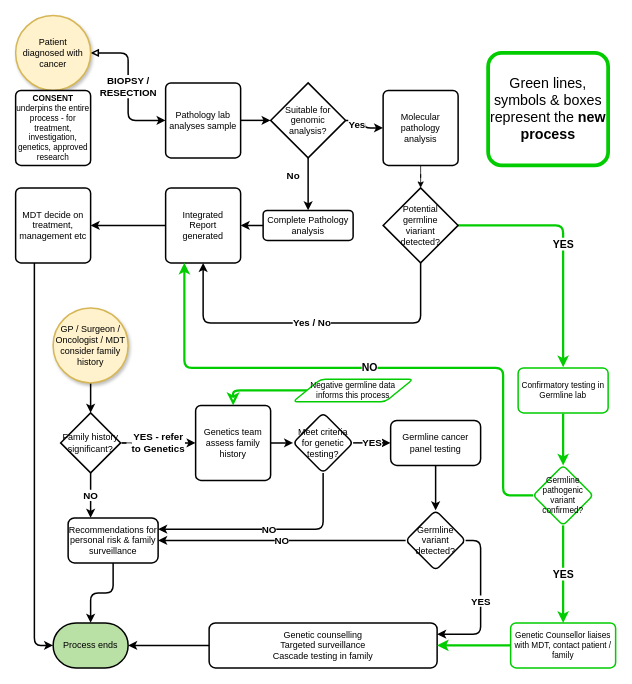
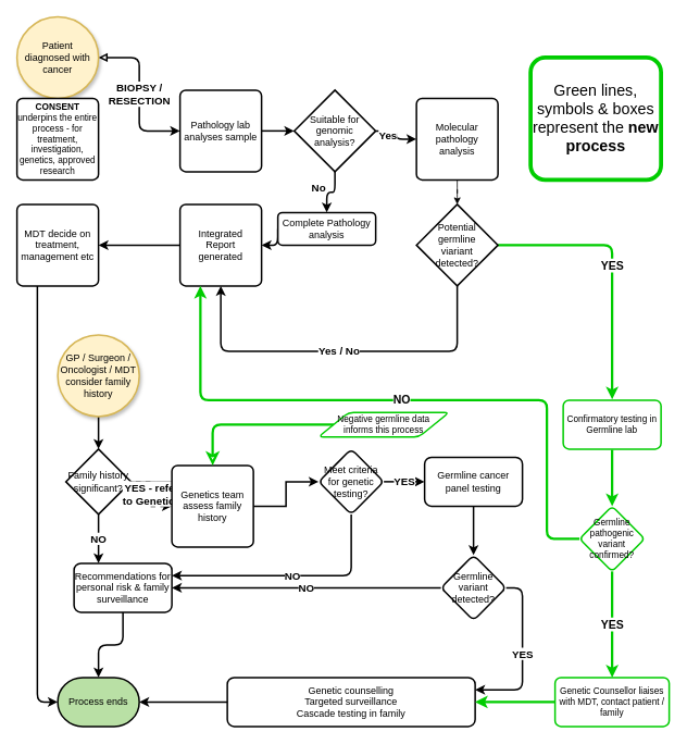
  <mxCell id="0" />
  <mxCell id="1" parent="0" />
  <mxCell id="2" value="BIOPSY / &lt;br&gt;RESECTION" style="edgeStyle=orthogonalEdgeStyle;rounded=1;orthogonalLoop=1;jettySize=auto;html=1;exitX=0;exitY=0.5;exitDx=0;exitDy=0;entryX=1;entryY=0.5;entryDx=0;entryDy=0;endArrow=block;fontSize=13;startArrow=classic;startFill=1;endFill=0;fontStyle=1;strokeWidth=2;entryPerimeter=0;" edge="1" parent="1" source="7" target="19"><mxGeometry relative="1" as="geometry"><mxPoint x="370" y="-40" as="sourcePoint" /><mxPoint x="290" y="-50" as="targetPoint" /></mxGeometry></mxCell>
  <mxCell id="3" value="No" style="rounded=1;html=1;jettySize=auto;orthogonalLoop=1;fontSize=13;endArrow=none;endFill=0;endSize=8;strokeWidth=2;shadow=0;labelBackgroundColor=default;edgeStyle=orthogonalEdgeStyle;startArrow=classic;startFill=1;fontStyle=1;entryX=0.5;entryY=1;entryDx=0;entryDy=0;entryPerimeter=0;" parent="1" source="5" target="8" edge="1"><mxGeometry x="0.333" y="20" relative="1" as="geometry"><mxPoint as="offset" /></mxGeometry></mxCell>
  <mxCell id="4" style="edgeStyle=orthogonalEdgeStyle;rounded=1;orthogonalLoop=1;jettySize=auto;html=1;endArrow=none;fontSize=13;startArrow=classic;startFill=1;endFill=0;fontStyle=1;strokeWidth=2;exitX=1;exitY=0.5;exitDx=0;exitDy=0;" edge="1" parent="1" source="16" target="5"><mxGeometry relative="1" as="geometry" /></mxCell>
- <mxCell id="5" value="Complete Pathology analysis" style="rounded=1;whiteSpace=wrap;html=1;fontSize=12;glass=0;strokeWidth=2;shadow=0;arcSize=14;" parent="1" vertex="1"><mxGeometry x="350" y="280" width="120" height="40" as="geometry" /></mxCell>
+ <mxCell id="5" value="Complete Pathology analysis" style="rounded=1;whiteSpace=wrap;html=1;fontSize=12;glass=0;strokeWidth=2;shadow=0;arcSize=14;" parent="1" vertex="1"><mxGeometry x="340" y="260" width="120" height="40" as="geometry" /></mxCell>
  <mxCell id="6" style="edgeStyle=orthogonalEdgeStyle;rounded=1;orthogonalLoop=1;jettySize=auto;html=1;endArrow=none;fontSize=13;endFill=0;endSize=8;strokeWidth=2;shadow=0;startArrow=classic;startFill=1;fontStyle=1;exitX=0;exitY=0.5;exitDx=0;exitDy=0;exitPerimeter=0;" edge="1" parent="1" source="8" target="7"><mxGeometry relative="1" as="geometry" /></mxCell>
  <mxCell id="7" value="Pathology lab analyses sample" style="rounded=1;whiteSpace=wrap;html=1;absoluteArcSize=1;arcSize=14;strokeWidth=2;" vertex="1" parent="1"><mxGeometry x="220" y="110" width="100" height="100" as="geometry" /></mxCell>
  <mxCell id="8" value="Suitable for genomic analysis?" style="strokeWidth=2;html=1;shape=mxgraph.flowchart.decision;whiteSpace=wrap;rounded=1;arcSize=14;" vertex="1" parent="1"><mxGeometry x="360" y="110" width="100" height="100" as="geometry" /></mxCell>
  <mxCell id="9" value="Yes" style="edgeStyle=orthogonalEdgeStyle;rounded=1;html=1;jettySize=auto;orthogonalLoop=1;fontSize=13;endArrow=none;endFill=0;endSize=8;strokeWidth=2;shadow=0;labelBackgroundColor=default;exitX=0;exitY=0.5;exitDx=0;exitDy=0;entryX=1;entryY=0.5;entryDx=0;entryDy=0;startArrow=classic;startFill=1;fontStyle=1;entryPerimeter=0;" edge="1" parent="1" source="11" target="8"><mxGeometry y="10" relative="1" as="geometry"><mxPoint as="offset" /><mxPoint x="750" y="181" as="sourcePoint" /><mxPoint x="700" y="180" as="targetPoint" /><Array as="points" /></mxGeometry></mxCell>
  <mxCell id="10" style="edgeStyle=orthogonalEdgeStyle;rounded=1;orthogonalLoop=1;jettySize=auto;html=1;entryX=0.5;entryY=0;entryDx=0;entryDy=0;entryPerimeter=0;" edge="1" parent="1" source="11" target="14"><mxGeometry relative="1" as="geometry" /></mxCell>
  <mxCell id="11" value="Molecular pathology analysis" style="rounded=1;whiteSpace=wrap;html=1;absoluteArcSize=1;arcSize=14;strokeWidth=2;" vertex="1" parent="1"><mxGeometry x="510" y="120" width="100" height="100" as="geometry" /></mxCell>
  <mxCell id="12" value="Yes / No" style="edgeStyle=orthogonalEdgeStyle;rounded=1;orthogonalLoop=1;jettySize=auto;html=1;entryX=0.5;entryY=1;entryDx=0;entryDy=0;exitX=0.5;exitY=1;exitDx=0;exitDy=0;endArrow=none;fontSize=13;startArrow=classic;startFill=1;endFill=0;fontStyle=1;strokeWidth=2;entryPerimeter=0;" edge="1" parent="1" source="16" target="14"><mxGeometry relative="1" as="geometry"><Array as="points"><mxPoint x="270" y="430" /><mxPoint x="560" y="430" /></Array></mxGeometry></mxCell>
  <mxCell id="13" value="YES" style="edgeStyle=orthogonalEdgeStyle;shape=connector;rounded=1;orthogonalLoop=1;jettySize=auto;html=1;labelBackgroundColor=default;strokeColor=#00CC00;fontFamily=Helvetica;fontSize=14;fontColor=default;endArrow=classic;strokeWidth=3;fontStyle=1" edge="1" parent="1" source="14" target="42"><mxGeometry relative="1" as="geometry" /></mxCell>
  <mxCell id="14" value="Potential &lt;br&gt;germline &lt;br&gt;viariant &lt;br&gt;detected?" style="strokeWidth=2;html=1;shape=mxgraph.flowchart.decision;whiteSpace=wrap;rounded=1;arcSize=14;" vertex="1" parent="1"><mxGeometry x="510" y="250" width="100" height="100" as="geometry" /></mxCell>
  <mxCell id="15" style="edgeStyle=orthogonalEdgeStyle;rounded=1;orthogonalLoop=1;jettySize=auto;html=1;endArrow=none;fontSize=13;startArrow=classic;startFill=1;endFill=0;fontStyle=1;strokeWidth=2;exitX=1;exitY=0.5;exitDx=0;exitDy=0;" edge="1" parent="1" source="18" target="16"><mxGeometry relative="1" as="geometry" /></mxCell>
  <mxCell id="16" value="Integrated &lt;br&gt;Report &lt;br&gt;generated" style="rounded=1;whiteSpace=wrap;html=1;absoluteArcSize=1;arcSize=14;strokeWidth=2;" vertex="1" parent="1"><mxGeometry x="220" y="250" width="100" height="100" as="geometry" /></mxCell>
  <mxCell id="17" style="edgeStyle=orthogonalEdgeStyle;shape=connector;rounded=1;orthogonalLoop=1;jettySize=auto;html=1;entryX=0.25;entryY=1;entryDx=0;entryDy=0;labelBackgroundColor=default;strokeColor=default;fontFamily=Helvetica;fontSize=13;fontColor=default;endArrow=none;exitX=0;exitY=0.5;exitDx=0;exitDy=0;startArrow=classic;startFill=1;endFill=0;fontStyle=1;strokeWidth=2;exitPerimeter=0;" edge="1" parent="1" source="25" target="18"><mxGeometry relative="1" as="geometry" /></mxCell>
  <mxCell id="18" value="MDT decide on treatment, management etc" style="rounded=1;whiteSpace=wrap;html=1;absoluteArcSize=1;arcSize=14;strokeWidth=2;" vertex="1" parent="1"><mxGeometry x="20" y="250" width="100" height="100" as="geometry" /></mxCell>
  <mxCell id="19" value="Patient &lt;br&gt;diagnosed with &lt;br&gt;cancer" style="strokeWidth=2;html=1;shape=mxgraph.flowchart.start_2;whiteSpace=wrap;fillColor=#fff2cc;strokeColor=#d6b656;shadow=1;" vertex="1" parent="1"><mxGeometry x="20" y="20" width="100" height="100" as="geometry" /></mxCell>
  <mxCell id="20" value="" style="edgeStyle=orthogonalEdgeStyle;rounded=1;orthogonalLoop=1;jettySize=auto;html=1;endArrow=none;fontSize=13;startArrow=classic;startFill=1;endFill=0;fontStyle=1;strokeWidth=2;" edge="1" parent="1" source="24" target="21"><mxGeometry relative="1" as="geometry" /></mxCell>
  <mxCell id="21" value="GP / Surgeon / Oncologist / MDT consider family history" style="strokeWidth=2;html=1;shape=mxgraph.flowchart.start_2;whiteSpace=wrap;fillColor=#fff2cc;strokeColor=#d6b656;shadow=1;" vertex="1" parent="1"><mxGeometry x="70" y="410" width="100" height="100" as="geometry" /></mxCell>
  <mxCell id="22" value="NO" style="edgeStyle=orthogonalEdgeStyle;rounded=1;orthogonalLoop=1;jettySize=auto;html=1;endArrow=none;fontSize=13;startArrow=classic;startFill=1;endFill=0;fontStyle=1;strokeWidth=2;exitX=0.25;exitY=0;exitDx=0;exitDy=0;" edge="1" parent="1" source="33" target="24"><mxGeometry relative="1" as="geometry" /></mxCell>
  <mxCell id="23" value="" style="edgeStyle=orthogonalEdgeStyle;rounded=0;orthogonalLoop=1;jettySize=auto;html=1;" edge="1" parent="1" source="24"><mxGeometry relative="1" as="geometry"><mxPoint x="220" y="590" as="targetPoint" /></mxGeometry></mxCell>
  <mxCell id="24" value="Family history significant?" style="rhombus;whiteSpace=wrap;html=1;strokeWidth=2;" vertex="1" parent="1"><mxGeometry x="80" y="550" width="80" height="80" as="geometry" /></mxCell>
  <mxCell id="25" value="Process ends" style="strokeWidth=2;html=1;shape=mxgraph.flowchart.terminator;whiteSpace=wrap;fillColor=#B9E0A5;" vertex="1" parent="1"><mxGeometry x="70" y="830" width="100" height="60" as="geometry" /></mxCell>
  <mxCell id="26" value="YES - refer&lt;br style=&quot;font-size: 13px;&quot;&gt;to Genetics" style="edgeStyle=orthogonalEdgeStyle;rounded=0;orthogonalLoop=1;jettySize=auto;html=1;startArrow=classic;startFill=1;endArrow=none;endFill=0;fontSize=13;fontStyle=1;strokeWidth=2;dashed=1;" edge="1" parent="1" source="28" target="24"><mxGeometry relative="1" as="geometry" /></mxCell>
  <mxCell id="27" value="" style="edgeStyle=orthogonalEdgeStyle;rounded=0;orthogonalLoop=1;jettySize=auto;html=1;endArrow=none;fontSize=13;startArrow=classic;startFill=1;endFill=0;fontStyle=1;strokeWidth=2;" edge="1" parent="1" source="31" target="28"><mxGeometry relative="1" as="geometry" /></mxCell>
- <mxCell id="28" value="Genetics team assess family history" style="rounded=1;whiteSpace=wrap;html=1;absoluteArcSize=1;arcSize=14;strokeWidth=2;" vertex="1" parent="1"><mxGeometry x="260" y="540" width="100" height="100" as="geometry" /></mxCell>
+ <mxCell id="28" value="Genetics team assess family history" style="rounded=1;whiteSpace=wrap;html=1;absoluteArcSize=1;arcSize=14;strokeWidth=2;" vertex="1" parent="1"><mxGeometry x="210" y="570" width="100" height="100" as="geometry" /></mxCell>
  <mxCell id="29" value="NO" style="edgeStyle=orthogonalEdgeStyle;rounded=1;orthogonalLoop=1;jettySize=auto;html=1;endArrow=none;fontSize=13;startArrow=classic;startFill=1;endFill=0;fontStyle=1;strokeWidth=2;entryX=0.5;entryY=1;entryDx=0;entryDy=0;exitX=1;exitY=0.25;exitDx=0;exitDy=0;" edge="1" parent="1" source="33" target="31"><mxGeometry relative="1" as="geometry" /></mxCell>
  <mxCell id="30" value="YES" style="edgeStyle=orthogonalEdgeStyle;rounded=0;orthogonalLoop=1;jettySize=auto;html=1;endArrow=none;fontSize=13;startArrow=classic;startFill=1;endFill=0;fontStyle=1;strokeWidth=2;" edge="1" parent="1" source="35" target="31"><mxGeometry relative="1" as="geometry" /></mxCell>
  <mxCell id="31" value="Meet criteria for genetic testing?" style="rhombus;whiteSpace=wrap;html=1;rounded=1;arcSize=14;strokeWidth=2;" vertex="1" parent="1"><mxGeometry x="390" y="550" width="80" height="80" as="geometry" /></mxCell>
  <mxCell id="32" style="edgeStyle=orthogonalEdgeStyle;orthogonalLoop=1;jettySize=auto;html=1;rounded=1;endArrow=none;fontSize=13;startArrow=classic;startFill=1;endFill=0;fontStyle=1;strokeWidth=2;exitX=0.5;exitY=0;exitDx=0;exitDy=0;exitPerimeter=0;" edge="1" parent="1" source="25" target="33"><mxGeometry relative="1" as="geometry" /></mxCell>
  <mxCell id="33" value="Recommendations for personal risk &amp;amp; family surveillance" style="whiteSpace=wrap;html=1;rounded=1;arcSize=14;strokeWidth=2;" vertex="1" parent="1"><mxGeometry x="90" y="690" width="120" height="60" as="geometry" /></mxCell>
  <mxCell id="34" value="" style="edgeStyle=orthogonalEdgeStyle;rounded=1;orthogonalLoop=1;jettySize=auto;html=1;endArrow=none;fontSize=13;startArrow=classic;startFill=1;endFill=0;fontStyle=1;strokeWidth=2;" edge="1" parent="1" source="38" target="35"><mxGeometry relative="1" as="geometry" /></mxCell>
  <mxCell id="35" value="Germline cancer panel testing" style="whiteSpace=wrap;html=1;rounded=1;arcSize=14;strokeWidth=2;" vertex="1" parent="1"><mxGeometry x="520" y="560" width="120" height="60" as="geometry" /></mxCell>
  <mxCell id="36" value="NO" style="edgeStyle=orthogonalEdgeStyle;rounded=0;orthogonalLoop=1;jettySize=auto;html=1;endArrow=none;fontSize=13;startArrow=classic;startFill=1;endFill=0;fontStyle=1;strokeWidth=2;exitX=1;exitY=0.5;exitDx=0;exitDy=0;" edge="1" parent="1" source="33" target="38"><mxGeometry relative="1" as="geometry"><mxPoint x="620" y="710" as="sourcePoint" /></mxGeometry></mxCell>
  <mxCell id="37" value="YES" style="edgeStyle=orthogonalEdgeStyle;rounded=1;orthogonalLoop=1;jettySize=auto;html=1;exitX=1;exitY=0.25;exitDx=0;exitDy=0;entryX=1;entryY=0.5;entryDx=0;entryDy=0;endArrow=none;fontSize=13;startArrow=classic;startFill=1;endFill=0;fontStyle=1;strokeWidth=2;" edge="1" parent="1" source="40" target="38"><mxGeometry relative="1" as="geometry" /></mxCell>
  <mxCell id="38" value="Germline&lt;br&gt;variant&lt;br&gt;detected?" style="rhombus;whiteSpace=wrap;html=1;rounded=1;arcSize=14;strokeWidth=2;" vertex="1" parent="1"><mxGeometry x="540" y="680" width="80" height="80" as="geometry" /></mxCell>
  <mxCell id="39" style="edgeStyle=orthogonalEdgeStyle;shape=connector;rounded=1;orthogonalLoop=1;jettySize=auto;html=1;labelBackgroundColor=default;strokeColor=default;fontFamily=Helvetica;fontSize=13;fontColor=default;endArrow=none;startArrow=classic;startFill=1;endFill=0;fontStyle=1;strokeWidth=2;exitX=1;exitY=0.5;exitDx=0;exitDy=0;exitPerimeter=0;" edge="1" parent="1" source="25" target="40"><mxGeometry relative="1" as="geometry" /></mxCell>
  <mxCell id="40" value="Genetic counselling&lt;br&gt;Targeted surveillance&lt;br&gt;Cascade testing in family" style="whiteSpace=wrap;html=1;rounded=1;arcSize=14;strokeWidth=2;" vertex="1" parent="1"><mxGeometry x="278" y="830" width="304" height="60" as="geometry" /></mxCell>
  <mxCell id="41" value="" style="edgeStyle=orthogonalEdgeStyle;shape=connector;rounded=1;orthogonalLoop=1;jettySize=auto;html=1;labelBackgroundColor=default;strokeColor=#00CC00;fontFamily=Helvetica;fontSize=11;fontColor=default;endArrow=classic;strokeWidth=3;" edge="1" parent="1" source="42" target="45"><mxGeometry relative="1" as="geometry" /></mxCell>
  <mxCell id="42" value="Confirmatory testing in Germline lab" style="whiteSpace=wrap;html=1;strokeWidth=2;perimeterSpacing=1;rounded=1;fontSize=11;strokeColor=#00CC00;arcSize=12;" vertex="1" parent="1"><mxGeometry x="690" y="490" width="120" height="60" as="geometry" /></mxCell>
  <mxCell id="43" value="NO" style="edgeStyle=orthogonalEdgeStyle;shape=connector;rounded=1;orthogonalLoop=1;jettySize=auto;html=1;labelBackgroundColor=default;strokeColor=#00CC00;fontFamily=Helvetica;fontSize=14;fontColor=default;endArrow=classic;strokeWidth=3;entryX=0.25;entryY=1;entryDx=0;entryDy=0;fontStyle=1;" edge="1" parent="1" source="45" target="16"><mxGeometry relative="1" as="geometry"><mxPoint x="300" y="370" as="targetPoint" /><Array as="points"><mxPoint x="670" y="660" /><mxPoint x="670" y="490" /><mxPoint x="245" y="490" /></Array></mxGeometry></mxCell>
  <mxCell id="44" value="YES" style="edgeStyle=orthogonalEdgeStyle;shape=connector;rounded=1;orthogonalLoop=1;jettySize=auto;html=1;labelBackgroundColor=default;strokeColor=#00CC00;fontFamily=Helvetica;fontSize=14;fontColor=default;endArrow=classic;strokeWidth=3;fontStyle=1;" edge="1" parent="1" source="45" target="47"><mxGeometry relative="1" as="geometry" /></mxCell>
  <mxCell id="45" value="Germline pathogenic variant confirmed?" style="rhombus;whiteSpace=wrap;html=1;strokeWidth=2;rounded=1;fontSize=11;strokeColor=#00CC00;arcSize=12;" vertex="1" parent="1"><mxGeometry x="710" y="620" width="80" height="80" as="geometry" /></mxCell>
  <mxCell id="46" style="edgeStyle=orthogonalEdgeStyle;shape=connector;rounded=1;orthogonalLoop=1;jettySize=auto;html=1;entryX=1;entryY=0.5;entryDx=0;entryDy=0;labelBackgroundColor=default;strokeColor=#00CC00;fontFamily=Helvetica;fontSize=11;fontColor=default;endArrow=classic;strokeWidth=3;" edge="1" parent="1" source="47" target="40"><mxGeometry relative="1" as="geometry" /></mxCell>
  <mxCell id="47" value="Genetic Counsellor liaises with MDT, contact patient / family" style="whiteSpace=wrap;html=1;strokeWidth=2;rounded=1;fontSize=11;strokeColor=#00CC00;arcSize=12;" vertex="1" parent="1"><mxGeometry x="680" y="830" width="140" height="60" as="geometry" /></mxCell>
  <mxCell id="48" style="edgeStyle=orthogonalEdgeStyle;shape=connector;rounded=1;orthogonalLoop=1;jettySize=auto;html=1;entryX=0.5;entryY=0;entryDx=0;entryDy=0;shadow=0;labelBackgroundColor=default;strokeColor=#00CC00;strokeWidth=3;fontFamily=Helvetica;fontSize=14;fontColor=default;endArrow=classic;endFill=0;endSize=8;fontStyle=1;" edge="1" parent="1" source="49" target="28"><mxGeometry relative="1" as="geometry" /></mxCell>
  <mxCell id="49" value="Negative germline data &lt;br&gt;informs this process" style="shape=parallelogram;html=1;strokeWidth=2;perimeter=parallelogramPerimeter;whiteSpace=wrap;rounded=1;arcSize=12;size=0.23;fontFamily=Helvetica;fontSize=11;fontColor=default;strokeColor=#00CC00;" vertex="1" parent="1"><mxGeometry x="390" y="505" width="160" height="30" as="geometry" /></mxCell>
  <mxCell id="50" value="Green lines, symbols &amp;amp; boxes represent the &lt;b style=&quot;font-size: 19px;&quot;&gt;new process&lt;/b&gt;" style="rounded=1;whiteSpace=wrap;html=1;fontFamily=Helvetica;fontSize=19;fontColor=default;strokeColor=#00CC00;strokeWidth=5;arcSize=12;" vertex="1" parent="1"><mxGeometry x="650" y="70" width="160" height="150" as="geometry" /></mxCell>
  <mxCell id="51" value="&lt;b&gt;CONSENT &lt;/b&gt;underpins the entire process - for treatment, investigation, genetics, approved research" style="rounded=1;whiteSpace=wrap;html=1;absoluteArcSize=1;arcSize=14;strokeWidth=2;fontFamily=Helvetica;fontSize=11;fontColor=default;" vertex="1" parent="1"><mxGeometry x="20" y="120" width="100" height="100" as="geometry" /></mxCell>
